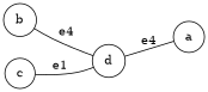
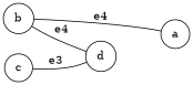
  graph {
    rankdir=LR
    node [shape=circle]
    a [width=0.15]
    b [width=0.15]
    d [width=0.15]
    c [width=0.15]
    b -- d [label=" e4"]
-   d -- a [label=e4]
-   c -- d [label="e1  "]
+   b -- a [label=e4]
+   c -- d [label="e3  "]
  }
